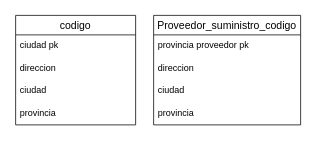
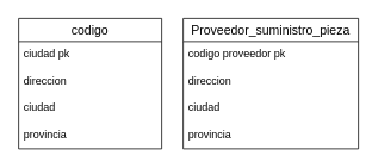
  <mxCell id="0" />
  <mxCell id="1" parent="0" />
  <mxCell id="2" value="codigo" style="swimlane;fontStyle=0;childLayout=stackLayout;horizontal=1;startSize=26;horizontalStack=0;resizeParent=1;resizeParentMax=0;resizeLast=0;collapsible=1;marginBottom=0;align=center;fontSize=14;" vertex="1" parent="1"><mxGeometry x="20" y="20" width="160" height="146" as="geometry"><mxRectangle x="330" y="180" width="70" height="26" as="alternateBounds" /></mxGeometry></mxCell>
  <mxCell id="3" value="ciudad pk" style="text;strokeColor=none;fillColor=none;spacingLeft=4;spacingRight=4;overflow=hidden;rotatable=0;points=[[0,0.5],[1,0.5]];portConstraint=eastwest;fontSize=12;" vertex="1" parent="2"><mxGeometry y="26" width="160" height="30" as="geometry" /></mxCell>
  <mxCell id="4" value="direccion" style="text;strokeColor=none;fillColor=none;spacingLeft=4;spacingRight=4;overflow=hidden;rotatable=0;points=[[0,0.5],[1,0.5]];portConstraint=eastwest;fontSize=12;" vertex="1" parent="2"><mxGeometry y="56" width="160" height="30" as="geometry" /></mxCell>
  <mxCell id="5" value="ciudad" style="text;strokeColor=none;fillColor=none;spacingLeft=4;spacingRight=4;overflow=hidden;rotatable=0;points=[[0,0.5],[1,0.5]];portConstraint=eastwest;fontSize=12;" vertex="1" parent="2"><mxGeometry y="86" width="160" height="30" as="geometry" /></mxCell>
  <mxCell id="6" value="provincia" style="text;strokeColor=none;fillColor=none;spacingLeft=4;spacingRight=4;overflow=hidden;rotatable=0;points=[[0,0.5],[1,0.5]];portConstraint=eastwest;fontSize=12;" vertex="1" parent="2"><mxGeometry y="116" width="160" height="30" as="geometry" /></mxCell>
- <mxCell id="7" value="Proveedor_suministro_codigo" style="swimlane;fontStyle=0;childLayout=stackLayout;horizontal=1;startSize=26;horizontalStack=0;resizeParent=1;resizeParentMax=0;resizeLast=0;collapsible=1;marginBottom=0;align=center;fontSize=14;" vertex="1" parent="1"><mxGeometry x="204" y="20" width="196" height="146" as="geometry"><mxRectangle x="330" y="180" width="70" height="26" as="alternateBounds" /></mxGeometry></mxCell>
- <mxCell id="8" value="provincia proveedor pk" style="text;strokeColor=none;fillColor=none;spacingLeft=4;spacingRight=4;overflow=hidden;rotatable=0;points=[[0,0.5],[1,0.5]];portConstraint=eastwest;fontSize=12;" vertex="1" parent="7"><mxGeometry y="26" width="196" height="30" as="geometry" /></mxCell>
+ <mxCell id="7" value="Proveedor_suministro_pieza" style="swimlane;fontStyle=0;childLayout=stackLayout;horizontal=1;startSize=26;horizontalStack=0;resizeParent=1;resizeParentMax=0;resizeLast=0;collapsible=1;marginBottom=0;align=center;fontSize=14;" vertex="1" parent="1"><mxGeometry x="204" y="20" width="196" height="146" as="geometry"><mxRectangle x="330" y="180" width="70" height="26" as="alternateBounds" /></mxGeometry></mxCell>
+ <mxCell id="8" value="codigo proveedor pk" style="text;strokeColor=none;fillColor=none;spacingLeft=4;spacingRight=4;overflow=hidden;rotatable=0;points=[[0,0.5],[1,0.5]];portConstraint=eastwest;fontSize=12;" vertex="1" parent="7"><mxGeometry y="26" width="196" height="30" as="geometry" /></mxCell>
  <mxCell id="9" value="direccion" style="text;strokeColor=none;fillColor=none;spacingLeft=4;spacingRight=4;overflow=hidden;rotatable=0;points=[[0,0.5],[1,0.5]];portConstraint=eastwest;fontSize=12;" vertex="1" parent="7"><mxGeometry y="56" width="196" height="30" as="geometry" /></mxCell>
  <mxCell id="10" value="ciudad" style="text;strokeColor=none;fillColor=none;spacingLeft=4;spacingRight=4;overflow=hidden;rotatable=0;points=[[0,0.5],[1,0.5]];portConstraint=eastwest;fontSize=12;" vertex="1" parent="7"><mxGeometry y="86" width="196" height="30" as="geometry" /></mxCell>
  <mxCell id="11" value="provincia" style="text;strokeColor=none;fillColor=none;spacingLeft=4;spacingRight=4;overflow=hidden;rotatable=0;points=[[0,0.5],[1,0.5]];portConstraint=eastwest;fontSize=12;" vertex="1" parent="7"><mxGeometry y="116" width="196" height="30" as="geometry" /></mxCell>
